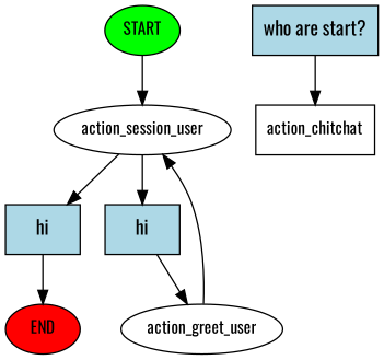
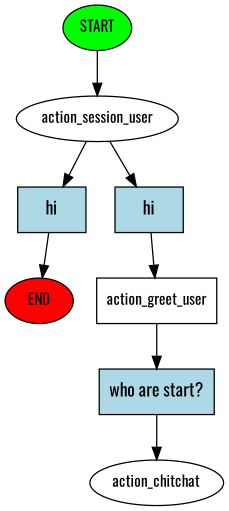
  digraph {
    fontname=Oswald
    node [fontname=Oswald fontsize=12 style=filled]
    edge [fontname=Oswald]
    n1 [fillcolor=green label=START]
    n2 [label=action_session_user style=""]
    n3 [fillcolor=lightblue label=hi shape=rect fontsize=""]
    n4 [fillcolor=lightblue label=hi shape=rect fontsize=""]
    n5 [fillcolor=red label=END]
-   n6 [label=action_greet_user style=""]
+   n6 [label=action_greet_user shape=box style=""]
    n7 [fillcolor=lightblue label="who are start?" shape=rect fontsize=""]
-   n8 [label=action_chitchat shape=box style=""]
+   n8 [label=action_chitchat style=""]
    n1 -> n2
    n2 -> n3
    n2 -> n4
    n3 -> n5
    n4 -> n6
-   n6 -> n2
+   n6 -> n7
    n7 -> n8
  }
